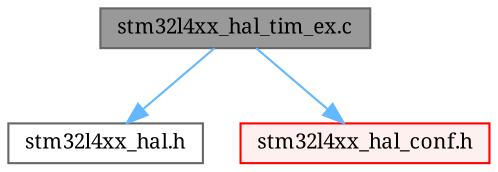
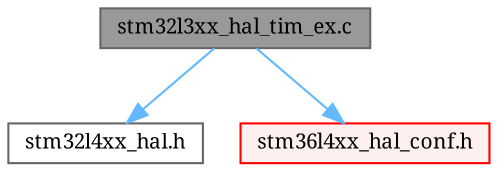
  digraph {
    fontname="Noto Serif"
    node [fontname="Noto Serif" fontsize=10 shape=box style=filled]
    edge [color=steelblue1 fontname="Noto Serif" fontsize=10 labelfontname=Helvetica labelfontsize=10 style=solid]
-   n1 [color=gray40 fillcolor=grey60 fontcolor=black height=0.2 label="stm32l4xx_hal_tim_ex.c" width=0.4]
+   n1 [color=gray40 fillcolor=grey60 fontcolor=black height=0.2 label="stm32l3xx_hal_tim_ex.c" width=0.4]
    n2 [color=grey40 fillcolor=white height=0.2 label="stm32l4xx_hal.h" width=0.4]
-   n3 [color=red fillcolor="#FFF0F0" height=0.2 label="stm32l4xx_hal_conf.h" width=0.4]
+   n3 [color=red fillcolor="#FFF0F0" height=0.2 label="stm36l4xx_hal_conf.h" width=0.4]
    n1 -> n2
    n1 -> n3
  }
